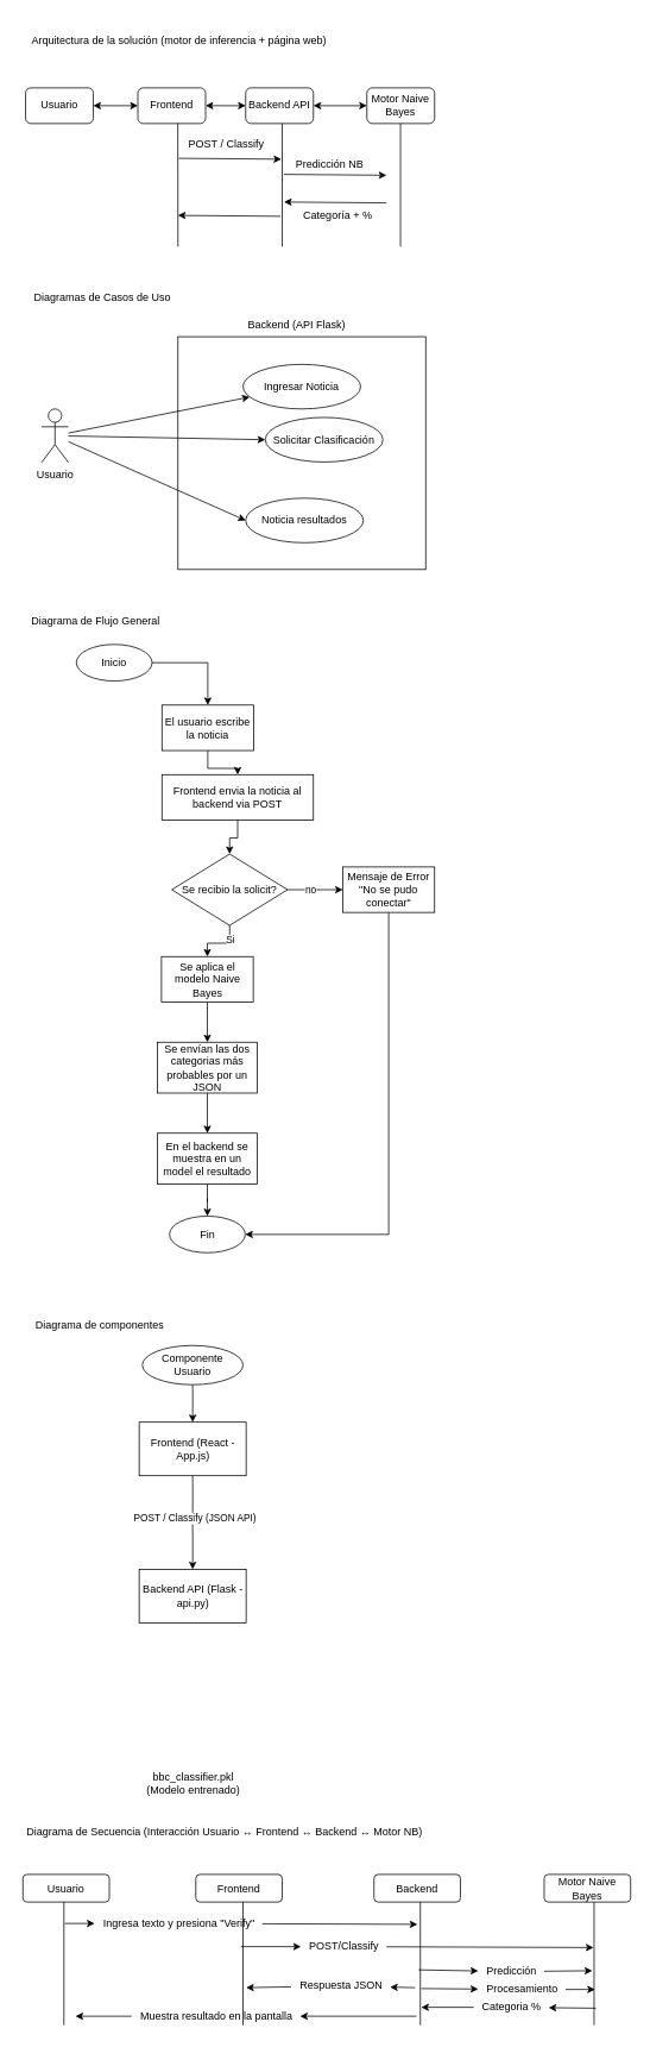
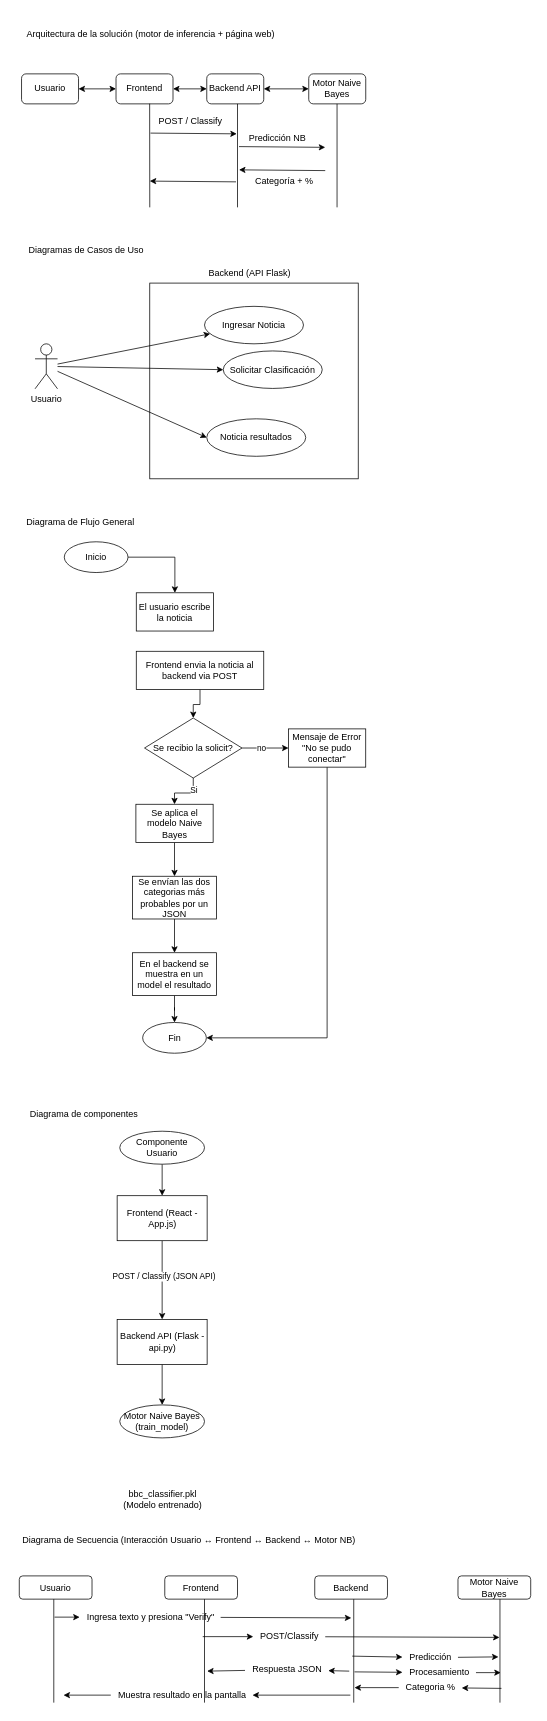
  <mxCell id="0" />
  <mxCell id="1" parent="0" />
  <mxCell id="2" value="" style="rounded=0;whiteSpace=wrap;html=1;" parent="1" vertex="1"><mxGeometry x="199" y="377" width="278" height="261" as="geometry" /></mxCell>
  <mxCell id="3" value="&lt;p class=&quot;MsoNormal&quot;&gt;&lt;span lang=&quot;ES&quot;&gt;Arquitectura de la solución (motor de inferencia + página web)&lt;/span&gt;&lt;/p&gt;" style="text;html=1;align=center;verticalAlign=middle;resizable=0;points=[];autosize=1;strokeColor=none;fillColor=none;" parent="1" vertex="1"><mxGeometry x="25" y="20" width="349" height="50" as="geometry" /></mxCell>
  <mxCell id="4" value="" style="edgeStyle=orthogonalEdgeStyle;rounded=0;orthogonalLoop=1;jettySize=auto;html=1;startArrow=classic;startFill=1;" parent="1" source="5" target="7" edge="1"><mxGeometry relative="1" as="geometry" /></mxCell>
  <mxCell id="5" value="Usuario" style="rounded=1;whiteSpace=wrap;html=1;" parent="1" vertex="1"><mxGeometry x="28" y="98" width="76" height="40" as="geometry" /></mxCell>
  <mxCell id="6" value="" style="edgeStyle=orthogonalEdgeStyle;rounded=0;orthogonalLoop=1;jettySize=auto;html=1;startArrow=classic;startFill=1;" parent="1" source="7" target="9" edge="1"><mxGeometry relative="1" as="geometry" /></mxCell>
  <mxCell id="7" value="Frontend" style="rounded=1;whiteSpace=wrap;html=1;" parent="1" vertex="1"><mxGeometry x="154" y="98" width="76" height="40" as="geometry" /></mxCell>
  <mxCell id="8" value="" style="edgeStyle=orthogonalEdgeStyle;rounded=0;orthogonalLoop=1;jettySize=auto;html=1;startArrow=classic;startFill=1;" parent="1" source="9" target="10" edge="1"><mxGeometry relative="1" as="geometry" /></mxCell>
  <mxCell id="9" value="Backend API" style="rounded=1;whiteSpace=wrap;html=1;" parent="1" vertex="1"><mxGeometry x="275" y="98" width="76" height="40" as="geometry" /></mxCell>
  <mxCell id="10" value="Motor Naive Bayes" style="rounded=1;whiteSpace=wrap;html=1;" parent="1" vertex="1"><mxGeometry x="411" y="98" width="76" height="40" as="geometry" /></mxCell>
  <mxCell id="11" value="" style="endArrow=none;html=1;rounded=0;entryX=0.59;entryY=0.995;entryDx=0;entryDy=0;entryPerimeter=0;" parent="1" target="7" edge="1"><mxGeometry width="50" height="50" relative="1" as="geometry"><mxPoint x="199" y="276" as="sourcePoint" /><mxPoint x="309" y="147" as="targetPoint" /></mxGeometry></mxCell>
  <mxCell id="12" value="" style="endArrow=none;html=1;rounded=0;entryX=0.59;entryY=0.995;entryDx=0;entryDy=0;entryPerimeter=0;" parent="1" edge="1"><mxGeometry width="50" height="50" relative="1" as="geometry"><mxPoint x="316" y="276" as="sourcePoint" /><mxPoint x="316" y="138" as="targetPoint" /></mxGeometry></mxCell>
  <mxCell id="13" value="" style="endArrow=none;html=1;rounded=0;entryX=0.59;entryY=0.995;entryDx=0;entryDy=0;entryPerimeter=0;" parent="1" edge="1"><mxGeometry width="50" height="50" relative="1" as="geometry"><mxPoint x="448.75" y="276" as="sourcePoint" /><mxPoint x="448.75" y="138" as="targetPoint" /></mxGeometry></mxCell>
  <mxCell id="14" value="" style="endArrow=classic;html=1;rounded=0;" parent="1" edge="1"><mxGeometry width="50" height="50" relative="1" as="geometry"><mxPoint x="200" y="177" as="sourcePoint" /><mxPoint x="315" y="178" as="targetPoint" /></mxGeometry></mxCell>
  <mxCell id="15" value="" style="endArrow=classic;html=1;rounded=0;" parent="1" edge="1"><mxGeometry width="50" height="50" relative="1" as="geometry"><mxPoint x="314" y="242" as="sourcePoint" /><mxPoint x="199" y="241" as="targetPoint" /></mxGeometry></mxCell>
  <mxCell id="16" value="" style="endArrow=classic;html=1;rounded=0;" parent="1" edge="1"><mxGeometry width="50" height="50" relative="1" as="geometry"><mxPoint x="318" y="195" as="sourcePoint" /><mxPoint x="433" y="196" as="targetPoint" /></mxGeometry></mxCell>
  <mxCell id="17" value="" style="endArrow=classic;html=1;rounded=0;" parent="1" edge="1"><mxGeometry width="50" height="50" relative="1" as="geometry"><mxPoint x="433" y="227" as="sourcePoint" /><mxPoint x="318" y="226" as="targetPoint" /></mxGeometry></mxCell>
  <mxCell id="18" value="POST / Classify" style="text;html=1;align=center;verticalAlign=middle;resizable=0;points=[];autosize=1;strokeColor=none;fillColor=none;" parent="1" vertex="1"><mxGeometry x="202" y="148" width="102" height="26" as="geometry" /></mxCell>
  <mxCell id="19" value="Predicción NB" style="text;html=1;align=center;verticalAlign=middle;resizable=0;points=[];autosize=1;strokeColor=none;fillColor=none;" parent="1" vertex="1"><mxGeometry x="322" y="171" width="94" height="26" as="geometry" /></mxCell>
  <mxCell id="20" value="Categoría + %" style="text;html=1;align=center;verticalAlign=middle;resizable=0;points=[];autosize=1;strokeColor=none;fillColor=none;" parent="1" vertex="1"><mxGeometry x="330" y="229" width="95" height="26" as="geometry" /></mxCell>
  <mxCell id="21" value="&lt;p class=&quot;MsoNormal&quot;&gt;&lt;span style=&quot;&quot; lang=&quot;ES&quot;&gt;Diagramas de Casos de Uso&lt;b&gt;&lt;/b&gt;&lt;/span&gt;&lt;/p&gt;" style="text;html=1;align=center;verticalAlign=middle;resizable=0;points=[];autosize=1;strokeColor=none;fillColor=none;" parent="1" vertex="1"><mxGeometry x="28" y="309" width="171" height="50" as="geometry" /></mxCell>
  <mxCell id="22" style="rounded=0;orthogonalLoop=1;jettySize=auto;html=1;" parent="1" source="25" target="27" edge="1"><mxGeometry relative="1" as="geometry" /></mxCell>
  <mxCell id="23" style="rounded=0;orthogonalLoop=1;jettySize=auto;html=1;entryX=0;entryY=0.5;entryDx=0;entryDy=0;" parent="1" source="25" target="28" edge="1"><mxGeometry relative="1" as="geometry" /></mxCell>
  <mxCell id="24" style="rounded=0;orthogonalLoop=1;jettySize=auto;html=1;entryX=0;entryY=0.5;entryDx=0;entryDy=0;" parent="1" source="25" target="29" edge="1"><mxGeometry relative="1" as="geometry" /></mxCell>
  <mxCell id="25" value="Usuario" style="shape=umlActor;verticalLabelPosition=bottom;verticalAlign=top;html=1;outlineConnect=0;" parent="1" vertex="1"><mxGeometry x="46" y="458" width="30" height="60" as="geometry" /></mxCell>
  <mxCell id="26" value="Backend (API Flask)" style="text;html=1;align=center;verticalAlign=middle;resizable=0;points=[];autosize=1;strokeColor=none;fillColor=none;" parent="1" vertex="1"><mxGeometry x="268" y="351" width="127" height="26" as="geometry" /></mxCell>
  <mxCell id="27" value="Ingresar Noticia" style="ellipse;whiteSpace=wrap;html=1;" parent="1" vertex="1"><mxGeometry x="272" y="408" width="132" height="50" as="geometry" /></mxCell>
  <mxCell id="28" value="Solicitar Clasificación" style="ellipse;whiteSpace=wrap;html=1;" parent="1" vertex="1"><mxGeometry x="297" y="467.5" width="132" height="50" as="geometry" /></mxCell>
  <mxCell id="29" value="Noticia resultados" style="ellipse;whiteSpace=wrap;html=1;" parent="1" vertex="1"><mxGeometry x="275" y="558" width="132" height="50" as="geometry" /></mxCell>
  <mxCell id="30" value="Diagrama de Flujo General&amp;nbsp;" style="text;html=1;align=center;verticalAlign=middle;resizable=0;points=[];autosize=1;strokeColor=none;fillColor=none;" parent="1" vertex="1"><mxGeometry x="25" y="683" width="165" height="26" as="geometry" /></mxCell>
  <mxCell id="31" style="edgeStyle=orthogonalEdgeStyle;rounded=0;orthogonalLoop=1;jettySize=auto;html=1;" parent="1" source="32" target="34" edge="1"><mxGeometry relative="1" as="geometry" /></mxCell>
  <mxCell id="32" value="Inicio" style="ellipse;whiteSpace=wrap;html=1;" parent="1" vertex="1"><mxGeometry x="85" y="722" width="85" height="41" as="geometry" /></mxCell>
- <mxCell id="33" value="" style="edgeStyle=orthogonalEdgeStyle;rounded=0;orthogonalLoop=1;jettySize=auto;html=1;" parent="1" source="34" target="36" edge="1"><mxGeometry relative="1" as="geometry" /></mxCell>
  <mxCell id="34" value="El usuario escribe la noticia" style="rounded=0;whiteSpace=wrap;html=1;" parent="1" vertex="1"><mxGeometry x="181" y="790" width="103" height="51" as="geometry" /></mxCell>
  <mxCell id="35" value="" style="edgeStyle=orthogonalEdgeStyle;rounded=0;orthogonalLoop=1;jettySize=auto;html=1;" parent="1" source="36" target="41" edge="1"><mxGeometry relative="1" as="geometry" /></mxCell>
  <mxCell id="36" value="Frontend envia la noticia al backend via POST" style="rounded=0;whiteSpace=wrap;html=1;" parent="1" vertex="1"><mxGeometry x="181" y="868" width="170" height="51" as="geometry" /></mxCell>
  <mxCell id="37" value="" style="edgeStyle=orthogonalEdgeStyle;rounded=0;orthogonalLoop=1;jettySize=auto;html=1;" parent="1" source="41" target="43" edge="1"><mxGeometry relative="1" as="geometry" /></mxCell>
  <mxCell id="38" value="Si" style="edgeLabel;html=1;align=center;verticalAlign=middle;resizable=0;points=[];" parent="37" vertex="1" connectable="0"><mxGeometry x="-0.478" relative="1" as="geometry"><mxPoint as="offset" /></mxGeometry></mxCell>
  <mxCell id="39" value="" style="edgeStyle=orthogonalEdgeStyle;rounded=0;orthogonalLoop=1;jettySize=auto;html=1;" parent="1" source="41" target="45" edge="1"><mxGeometry relative="1" as="geometry" /></mxCell>
  <mxCell id="40" value="no" style="edgeLabel;html=1;align=center;verticalAlign=middle;resizable=0;points=[];" parent="39" vertex="1" connectable="0"><mxGeometry x="-0.204" y="1" relative="1" as="geometry"><mxPoint as="offset" /></mxGeometry></mxCell>
  <mxCell id="41" value="Se recibio la solicit?" style="rhombus;whiteSpace=wrap;html=1;" parent="1" vertex="1"><mxGeometry x="192" y="957" width="130" height="80" as="geometry" /></mxCell>
  <mxCell id="42" value="" style="edgeStyle=orthogonalEdgeStyle;rounded=0;orthogonalLoop=1;jettySize=auto;html=1;" parent="1" source="43" target="47" edge="1"><mxGeometry relative="1" as="geometry" /></mxCell>
  <mxCell id="43" value="Se aplica el modelo Naive Bayes" style="rounded=0;whiteSpace=wrap;html=1;" parent="1" vertex="1"><mxGeometry x="180.5" y="1072" width="103" height="51" as="geometry" /></mxCell>
  <mxCell id="44" style="edgeStyle=orthogonalEdgeStyle;rounded=0;orthogonalLoop=1;jettySize=auto;html=1;entryX=1;entryY=0.5;entryDx=0;entryDy=0;" parent="1" source="45" target="50" edge="1"><mxGeometry relative="1" as="geometry"><Array as="points"><mxPoint x="436" y="1383" /></Array></mxGeometry></mxCell>
  <mxCell id="45" value="Mensaje de Error &quot;No se pudo conectar&quot;" style="rounded=0;whiteSpace=wrap;html=1;" parent="1" vertex="1"><mxGeometry x="384" y="971.5" width="103" height="51" as="geometry" /></mxCell>
  <mxCell id="46" value="" style="edgeStyle=orthogonalEdgeStyle;rounded=0;orthogonalLoop=1;jettySize=auto;html=1;" parent="1" source="47" target="49" edge="1"><mxGeometry relative="1" as="geometry" /></mxCell>
  <mxCell id="47" value="Se envían las dos categorias más probables por un JSON" style="rounded=0;whiteSpace=wrap;html=1;" parent="1" vertex="1"><mxGeometry x="176" y="1168" width="112" height="57" as="geometry" /></mxCell>
  <mxCell id="48" style="edgeStyle=orthogonalEdgeStyle;rounded=0;orthogonalLoop=1;jettySize=auto;html=1;" parent="1" source="49" target="50" edge="1"><mxGeometry relative="1" as="geometry" /></mxCell>
  <mxCell id="49" value="En el backend se muestra en un model el resultado" style="rounded=0;whiteSpace=wrap;html=1;" parent="1" vertex="1"><mxGeometry x="176" y="1270" width="112" height="57" as="geometry" /></mxCell>
  <mxCell id="50" value="Fin" style="ellipse;whiteSpace=wrap;html=1;" parent="1" vertex="1"><mxGeometry x="189.5" y="1363" width="85" height="41" as="geometry" /></mxCell>
  <mxCell id="51" value="Diagrama de componentes" style="text;html=1;align=center;verticalAlign=middle;resizable=0;points=[];autosize=1;strokeColor=none;fillColor=none;" parent="1" vertex="1"><mxGeometry x="30" y="1472" width="162" height="26" as="geometry" /></mxCell>
  <mxCell id="52" value="" style="edgeStyle=orthogonalEdgeStyle;rounded=0;orthogonalLoop=1;jettySize=auto;html=1;" parent="1" source="53" target="56" edge="1"><mxGeometry relative="1" as="geometry" /></mxCell>
  <mxCell id="53" value="Componente Usuario" style="ellipse;whiteSpace=wrap;html=1;" parent="1" vertex="1"><mxGeometry x="159" y="1508" width="113" height="44" as="geometry" /></mxCell>
  <mxCell id="54" style="edgeStyle=orthogonalEdgeStyle;rounded=0;orthogonalLoop=1;jettySize=auto;html=1;" parent="1" source="56" target="58" edge="1"><mxGeometry relative="1" as="geometry" /></mxCell>
  <mxCell id="55" value="POST / Classify (JSON API)" style="edgeLabel;html=1;align=center;verticalAlign=middle;resizable=0;points=[];" parent="54" vertex="1" connectable="0"><mxGeometry x="-0.109" y="2" relative="1" as="geometry"><mxPoint as="offset" /></mxGeometry></mxCell>
  <mxCell id="56" value="Frontend (React - App.js)" style="rounded=0;whiteSpace=wrap;html=1;" parent="1" vertex="1"><mxGeometry x="155.5" y="1594" width="120" height="60" as="geometry" /></mxCell>
+ <mxCell id="57" value="" style="edgeStyle=orthogonalEdgeStyle;rounded=0;orthogonalLoop=1;jettySize=auto;html=1;" parent="1" source="58" target="59" edge="1"><mxGeometry relative="1" as="geometry" /></mxCell>
  <mxCell id="58" value="Backend API (Flask - api.py)" style="rounded=0;whiteSpace=wrap;html=1;" parent="1" vertex="1"><mxGeometry x="155.5" y="1759" width="120" height="60" as="geometry" /></mxCell>
+ <mxCell id="59" value="Motor Naive Bayes (train_model)" style="ellipse;whiteSpace=wrap;html=1;" parent="1" vertex="1"><mxGeometry x="159" y="1873" width="113" height="44" as="geometry" /></mxCell>
  <mxCell id="60" value="&lt;div&gt;bbc_classifier.pkl&lt;/div&gt;&lt;div&gt;(Modelo entrenado)&lt;/div&gt;" style="text;html=1;align=center;verticalAlign=middle;resizable=0;points=[];autosize=1;strokeColor=none;fillColor=none;" parent="1" vertex="1"><mxGeometry x="154" y="1978" width="123" height="41" as="geometry" /></mxCell>
  <mxCell id="61" value="Diagrama de Secuencia (Interacción Usuario ↔ Frontend ↔ Backend ↔ Motor NB)" style="text;html=1;align=center;verticalAlign=middle;resizable=0;points=[];autosize=1;strokeColor=none;fillColor=none;" parent="1" vertex="1"><mxGeometry x="20" y="2041" width="462" height="26" as="geometry" /></mxCell>
  <mxCell id="62" value="Usuario" style="rounded=1;whiteSpace=wrap;html=1;" parent="1" vertex="1"><mxGeometry x="25" y="2101" width="97" height="31" as="geometry" /></mxCell>
  <mxCell id="63" value="Frontend" style="rounded=1;whiteSpace=wrap;html=1;" vertex="1" parent="1"><mxGeometry x="219" y="2101" width="97" height="31" as="geometry" /></mxCell>
  <mxCell id="64" value="Backend" style="rounded=1;whiteSpace=wrap;html=1;" vertex="1" parent="1"><mxGeometry x="419" y="2101" width="97" height="31" as="geometry" /></mxCell>
  <mxCell id="65" value="Motor Naive Bayes" style="rounded=1;whiteSpace=wrap;html=1;" vertex="1" parent="1"><mxGeometry x="610" y="2101" width="97" height="31" as="geometry" /></mxCell>
  <mxCell id="66" value="" style="endArrow=none;html=1;rounded=0;entryX=0.59;entryY=0.995;entryDx=0;entryDy=0;entryPerimeter=0;" edge="1" parent="1"><mxGeometry width="50" height="50" relative="1" as="geometry"><mxPoint x="71" y="2270" as="sourcePoint" /><mxPoint x="71" y="2132" as="targetPoint" /></mxGeometry></mxCell>
  <mxCell id="67" value="" style="endArrow=classic;html=1;rounded=0;" edge="1" parent="1" source="75"><mxGeometry width="50" height="50" relative="1" as="geometry"><mxPoint x="72" y="2156" as="sourcePoint" /><mxPoint x="467.741" y="2157" as="targetPoint" /></mxGeometry></mxCell>
  <mxCell id="68" value="" style="endArrow=classic;html=1;rounded=0;" edge="1" parent="1" source="79"><mxGeometry width="50" height="50" relative="1" as="geometry"><mxPoint x="465" y="2228" as="sourcePoint" /><mxPoint x="275.5" y="2228" as="targetPoint" /></mxGeometry></mxCell>
  <mxCell id="69" value="" style="endArrow=none;html=1;rounded=0;entryX=0.59;entryY=0.995;entryDx=0;entryDy=0;entryPerimeter=0;" edge="1" parent="1"><mxGeometry width="50" height="50" relative="1" as="geometry"><mxPoint x="272" y="2270" as="sourcePoint" /><mxPoint x="272" y="2132" as="targetPoint" /></mxGeometry></mxCell>
  <mxCell id="70" value="" style="endArrow=none;html=1;rounded=0;entryX=0.59;entryY=0.995;entryDx=0;entryDy=0;entryPerimeter=0;" edge="1" parent="1"><mxGeometry width="50" height="50" relative="1" as="geometry"><mxPoint x="471" y="2270" as="sourcePoint" /><mxPoint x="471" y="2132" as="targetPoint" /></mxGeometry></mxCell>
  <mxCell id="71" value="" style="endArrow=none;html=1;rounded=0;entryX=0.59;entryY=0.995;entryDx=0;entryDy=0;entryPerimeter=0;" edge="1" parent="1"><mxGeometry width="50" height="50" relative="1" as="geometry"><mxPoint x="666" y="2270" as="sourcePoint" /><mxPoint x="666" y="2132" as="targetPoint" /></mxGeometry></mxCell>
  <mxCell id="72" value="" style="endArrow=classic;html=1;rounded=0;" edge="1" parent="1" source="77"><mxGeometry width="50" height="50" relative="1" as="geometry"><mxPoint x="269.63" y="2182" as="sourcePoint" /><mxPoint x="665.371" y="2183" as="targetPoint" /></mxGeometry></mxCell>
  <mxCell id="73" value="" style="endArrow=classic;html=1;rounded=0;" edge="1" parent="1" source="81"><mxGeometry width="50" height="50" relative="1" as="geometry"><mxPoint x="466.5" y="2260" as="sourcePoint" /><mxPoint x="84" y="2260" as="targetPoint" /></mxGeometry></mxCell>
  <mxCell id="74" value="" style="endArrow=classic;html=1;rounded=0;" edge="1" parent="1" target="75"><mxGeometry width="50" height="50" relative="1" as="geometry"><mxPoint x="72" y="2156" as="sourcePoint" /><mxPoint x="467.741" y="2157" as="targetPoint" /></mxGeometry></mxCell>
  <mxCell id="75" value="Ingresa texto y presiona &quot;Verify&quot;" style="text;html=1;align=center;verticalAlign=middle;resizable=0;points=[];autosize=1;strokeColor=none;fillColor=none;" vertex="1" parent="1"><mxGeometry x="105.5" y="2143" width="188" height="26" as="geometry" /></mxCell>
  <mxCell id="76" value="" style="endArrow=classic;html=1;rounded=0;" edge="1" parent="1" target="77"><mxGeometry width="50" height="50" relative="1" as="geometry"><mxPoint x="269.63" y="2182" as="sourcePoint" /><mxPoint x="665.371" y="2183" as="targetPoint" /></mxGeometry></mxCell>
  <mxCell id="77" value="POST/Classify" style="text;html=1;align=center;verticalAlign=middle;resizable=0;points=[];autosize=1;strokeColor=none;fillColor=none;" vertex="1" parent="1"><mxGeometry x="337" y="2169" width="96" height="26" as="geometry" /></mxCell>
  <mxCell id="78" value="" style="endArrow=classic;html=1;rounded=0;" edge="1" parent="1" target="79"><mxGeometry width="50" height="50" relative="1" as="geometry"><mxPoint x="465" y="2228" as="sourcePoint" /><mxPoint x="275.5" y="2228" as="targetPoint" /></mxGeometry></mxCell>
  <mxCell id="79" value="Respuesta JSON" style="text;html=1;align=center;verticalAlign=middle;resizable=0;points=[];autosize=1;strokeColor=none;fillColor=none;" vertex="1" parent="1"><mxGeometry x="326" y="2213" width="111" height="26" as="geometry" /></mxCell>
  <mxCell id="80" value="" style="endArrow=classic;html=1;rounded=0;" edge="1" parent="1" target="81"><mxGeometry width="50" height="50" relative="1" as="geometry"><mxPoint x="466.5" y="2260" as="sourcePoint" /><mxPoint x="84" y="2260" as="targetPoint" /></mxGeometry></mxCell>
  <mxCell id="81" value="Muestra resultado en la pantalla" style="text;html=1;align=center;verticalAlign=middle;resizable=0;points=[];autosize=1;strokeColor=none;fillColor=none;" vertex="1" parent="1"><mxGeometry x="147" y="2247" width="189" height="26" as="geometry" /></mxCell>
  <mxCell id="82" value="" style="endArrow=classic;html=1;rounded=0;" edge="1" parent="1" source="84"><mxGeometry width="50" height="50" relative="1" as="geometry"><mxPoint x="668" y="2251" as="sourcePoint" /><mxPoint x="472" y="2250" as="targetPoint" /></mxGeometry></mxCell>
  <mxCell id="83" value="" style="endArrow=classic;html=1;rounded=0;" edge="1" parent="1" target="84"><mxGeometry width="50" height="50" relative="1" as="geometry"><mxPoint x="668" y="2251" as="sourcePoint" /><mxPoint x="472" y="2250" as="targetPoint" /></mxGeometry></mxCell>
  <mxCell id="84" value="Categoria %" style="text;html=1;align=center;verticalAlign=middle;resizable=0;points=[];autosize=1;strokeColor=none;fillColor=none;" vertex="1" parent="1"><mxGeometry x="531" y="2237" width="84" height="26" as="geometry" /></mxCell>
  <mxCell id="85" value="" style="endArrow=classic;html=1;rounded=0;" edge="1" parent="1" source="88"><mxGeometry width="50" height="50" relative="1" as="geometry"><mxPoint x="469" y="2208" as="sourcePoint" /><mxPoint x="664" y="2209" as="targetPoint" /></mxGeometry></mxCell>
  <mxCell id="86" value="" style="endArrow=classic;html=1;rounded=0;" edge="1" parent="1" source="90"><mxGeometry width="50" height="50" relative="1" as="geometry"><mxPoint x="472" y="2229" as="sourcePoint" /><mxPoint x="667" y="2230" as="targetPoint" /></mxGeometry></mxCell>
  <mxCell id="87" value="" style="endArrow=classic;html=1;rounded=0;" edge="1" parent="1" target="88"><mxGeometry width="50" height="50" relative="1" as="geometry"><mxPoint x="469" y="2208" as="sourcePoint" /><mxPoint x="664" y="2209" as="targetPoint" /></mxGeometry></mxCell>
  <mxCell id="88" value="Predicción" style="text;html=1;align=center;verticalAlign=middle;resizable=0;points=[];autosize=1;strokeColor=none;fillColor=none;" vertex="1" parent="1"><mxGeometry x="536" y="2197" width="74" height="26" as="geometry" /></mxCell>
  <mxCell id="89" value="" style="endArrow=classic;html=1;rounded=0;" edge="1" parent="1" target="90"><mxGeometry width="50" height="50" relative="1" as="geometry"><mxPoint x="472" y="2229" as="sourcePoint" /><mxPoint x="667" y="2230" as="targetPoint" /></mxGeometry></mxCell>
  <mxCell id="90" value="Procesamiento" style="text;html=1;align=center;verticalAlign=middle;resizable=0;points=[];autosize=1;strokeColor=none;fillColor=none;" vertex="1" parent="1"><mxGeometry x="536" y="2217" width="98" height="26" as="geometry" /></mxCell>
